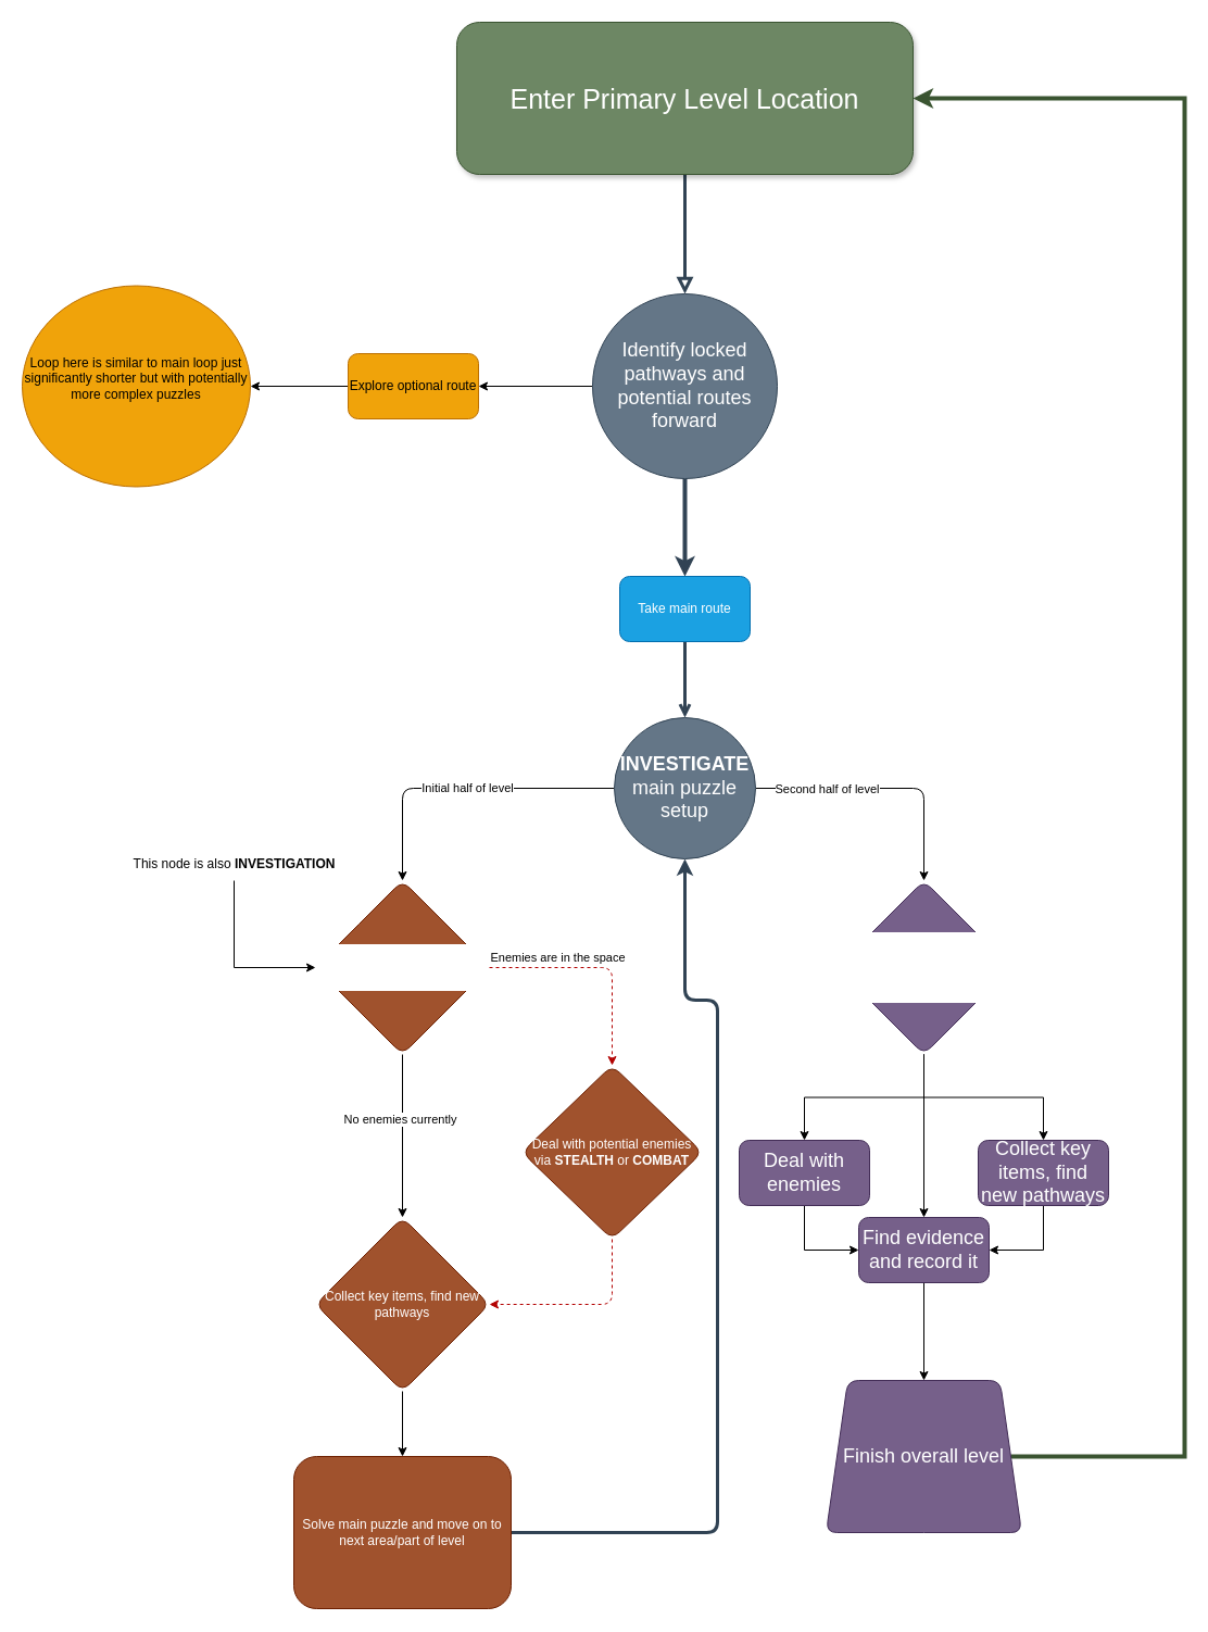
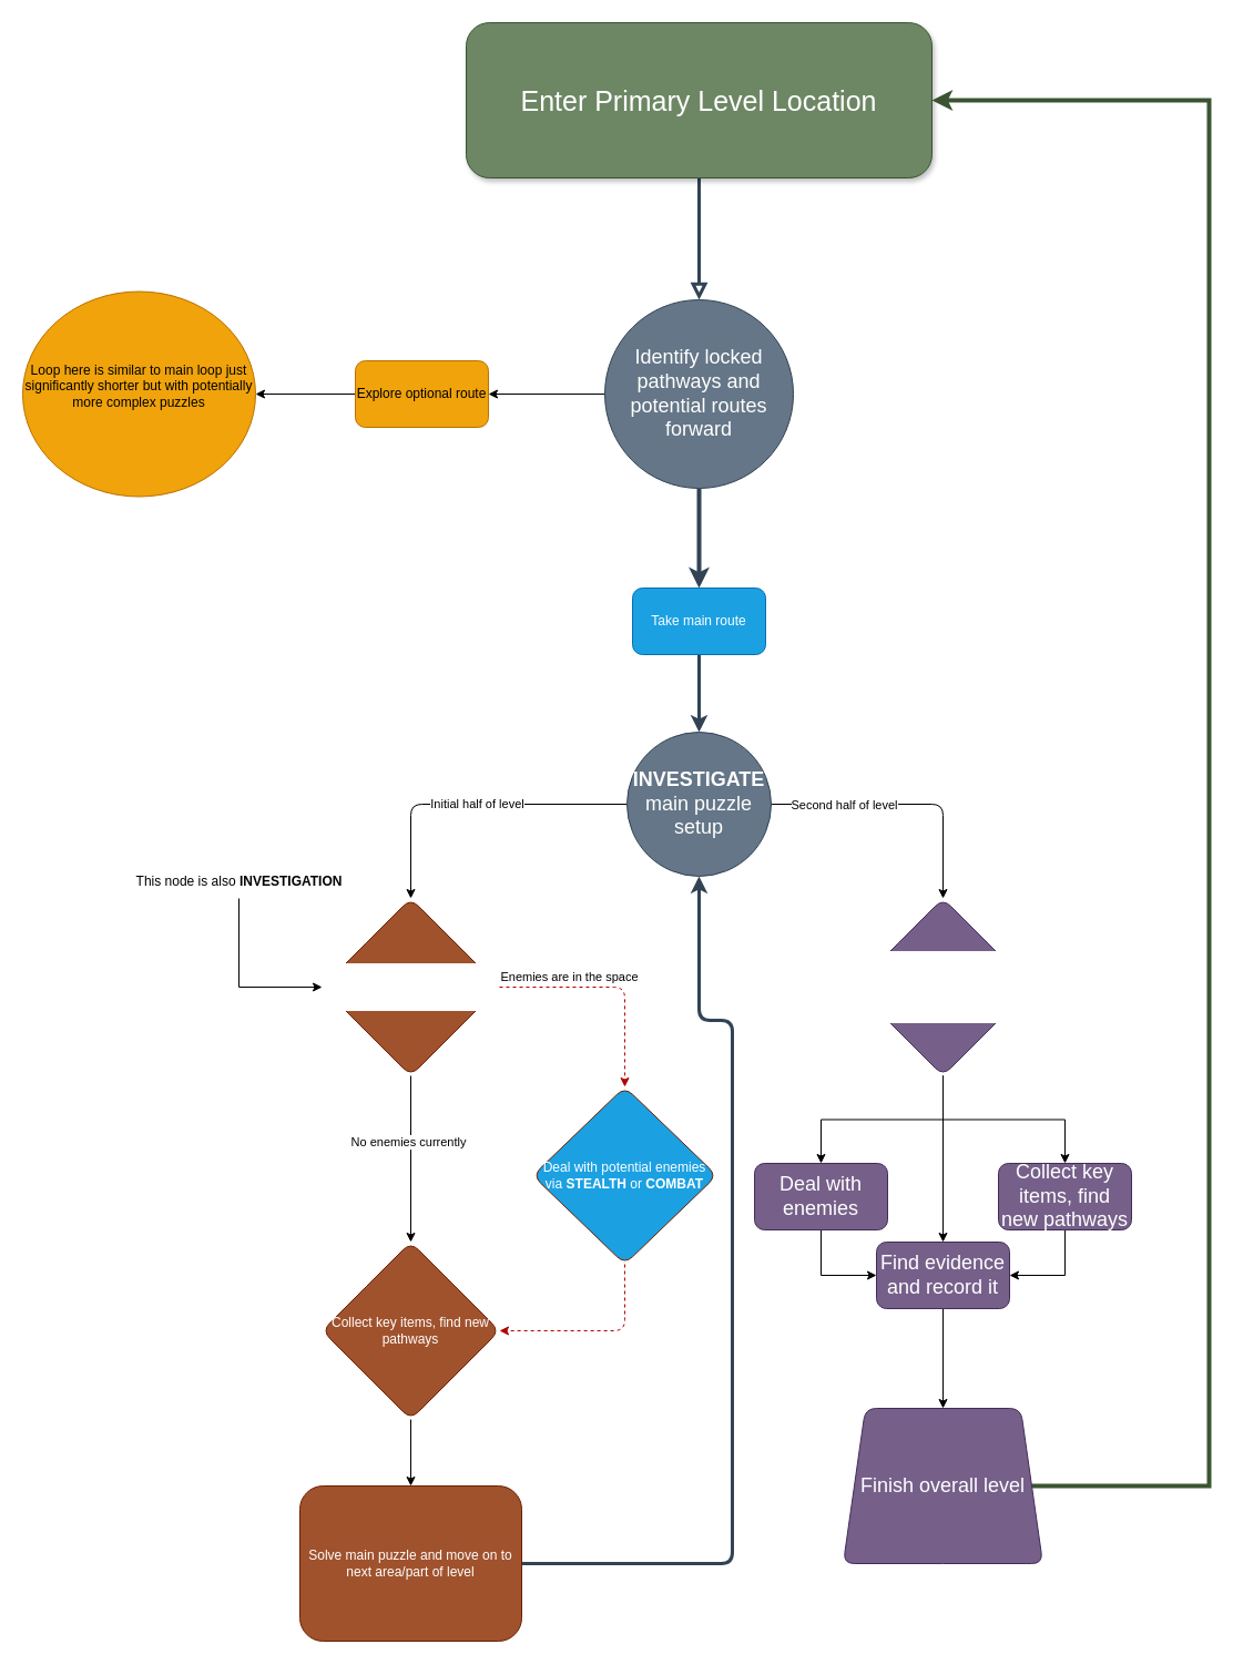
  <mxCell id="0" />
  <mxCell id="1" parent="0" />
  <mxCell id="2" value="" style="rounded=0;html=1;jettySize=auto;orthogonalLoop=1;fontSize=11;endArrow=block;endFill=0;endSize=8;strokeWidth=3;shadow=0;labelBackgroundColor=none;edgeStyle=orthogonalEdgeStyle;fillColor=#647687;strokeColor=#314354;" parent="1" source="3" edge="1"><mxGeometry relative="1" as="geometry"><mxPoint x="630" y="270" as="targetPoint" /></mxGeometry></mxCell>
  <mxCell id="3" value="Enter Primary Level Location" style="rounded=1;whiteSpace=wrap;html=1;fontSize=25;glass=0;strokeWidth=1;shadow=1;fillColor=#6d8764;fontColor=#ffffff;strokeColor=#3A5431;" parent="1" vertex="1"><mxGeometry x="420" y="20" width="420" height="140" as="geometry" /></mxCell>
  <mxCell id="4" value="" style="edgeStyle=orthogonalEdgeStyle;rounded=0;orthogonalLoop=1;jettySize=auto;html=1;" edge="1" parent="1" source="6" target="8"><mxGeometry relative="1" as="geometry" /></mxCell>
  <mxCell id="5" value="" style="edgeStyle=orthogonalEdgeStyle;rounded=0;orthogonalLoop=1;jettySize=auto;html=1;strokeWidth=4;fillColor=#647687;strokeColor=#314354;" edge="1" parent="1" source="6" target="10"><mxGeometry relative="1" as="geometry" /></mxCell>
  <mxCell id="6" value="Identify locked pathways and potential routes forward" style="ellipse;whiteSpace=wrap;html=1;aspect=fixed;fillColor=#647687;fontColor=#ffffff;strokeColor=#314354;fontSize=18;" vertex="1" parent="1"><mxGeometry x="545" y="270" width="170" height="170" as="geometry" /></mxCell>
  <mxCell id="7" value="" style="edgeStyle=orthogonalEdgeStyle;rounded=0;orthogonalLoop=1;jettySize=auto;html=1;" edge="1" parent="1" source="8" target="15"><mxGeometry relative="1" as="geometry" /></mxCell>
  <mxCell id="8" value="Explore optional route" style="whiteSpace=wrap;html=1;fillColor=#f0a30a;strokeColor=#BD7000;rounded=1;fontColor=#000000;" vertex="1" parent="1"><mxGeometry x="320" y="325" width="120" height="60" as="geometry" /></mxCell>
- <mxCell id="9" value="" style="edgeStyle=orthogonalEdgeStyle;rounded=0;orthogonalLoop=1;jettySize=auto;html=1;fillColor=#647687;strokeColor=#314354;strokeWidth=3;endArrow=open;" edge="1" parent="1" source="10" target="14"><mxGeometry relative="1" as="geometry" /></mxCell>
+ <mxCell id="9" value="" style="edgeStyle=orthogonalEdgeStyle;rounded=0;orthogonalLoop=1;jettySize=auto;html=1;fillColor=#647687;strokeColor=#314354;strokeWidth=3;" edge="1" parent="1" source="10" target="14"><mxGeometry relative="1" as="geometry" /></mxCell>
  <mxCell id="10" value="Take main route" style="whiteSpace=wrap;html=1;fillColor=#1ba1e2;fontColor=#ffffff;strokeColor=#006EAF;rounded=1;" vertex="1" parent="1"><mxGeometry x="570" y="530" width="120" height="60" as="geometry" /></mxCell>
  <mxCell id="11" value="&lt;div&gt;Initial half of level&lt;/div&gt;" style="edgeStyle=orthogonalEdgeStyle;rounded=1;orthogonalLoop=1;jettySize=auto;html=1;curved=0;" edge="1" parent="1" source="14" target="20"><mxGeometry x="-0.036" relative="1" as="geometry"><mxPoint as="offset" /></mxGeometry></mxCell>
  <mxCell id="12" value="" style="edgeStyle=orthogonalEdgeStyle;rounded=1;orthogonalLoop=1;jettySize=auto;html=1;curved=0;" edge="1" parent="1" source="14" target="28"><mxGeometry relative="1" as="geometry" /></mxCell>
  <mxCell id="13" value="&lt;div&gt;Second half of level&lt;/div&gt;" style="edgeLabel;html=1;align=center;verticalAlign=middle;resizable=0;points=[];" vertex="1" connectable="0" parent="12"><mxGeometry x="-0.633" y="-5" relative="1" as="geometry"><mxPoint x="21" y="-5" as="offset" /></mxGeometry></mxCell>
  <mxCell id="14" value="&lt;b&gt;INVESTIGATE&lt;/b&gt; main puzzle setup" style="ellipse;whiteSpace=wrap;html=1;fillColor=#647687;fontColor=#ffffff;strokeColor=#314354;fontSize=18;" vertex="1" parent="1"><mxGeometry x="565" y="660" width="130" height="130" as="geometry" /></mxCell>
  <mxCell id="15" value="&lt;div&gt;Loop here is similar to main loop just significantly shorter but with potentially more complex puzzles&lt;/div&gt;&lt;div&gt;&lt;br&gt;&lt;/div&gt;" style="ellipse;whiteSpace=wrap;html=1;fillColor=#f0a30a;strokeColor=#BD7000;fontColor=#000000;shadow=0;" vertex="1" parent="1"><mxGeometry x="20" y="262.5" width="210" height="185" as="geometry" /></mxCell>
  <mxCell id="16" value="" style="edgeStyle=orthogonalEdgeStyle;rounded=1;orthogonalLoop=1;jettySize=auto;html=1;curved=0;dashed=1;fillColor=#e51400;strokeColor=#B20000;" edge="1" parent="1" source="20" target="22"><mxGeometry relative="1" as="geometry" /></mxCell>
  <mxCell id="17" value="Enemies are in the space" style="edgeLabel;html=1;align=center;verticalAlign=middle;resizable=0;points=[];" vertex="1" connectable="0" parent="16"><mxGeometry x="-0.392" y="-1" relative="1" as="geometry"><mxPoint y="-11" as="offset" /></mxGeometry></mxCell>
  <mxCell id="18" value="" style="edgeStyle=orthogonalEdgeStyle;rounded=1;orthogonalLoop=1;jettySize=auto;html=1;curved=0;" edge="1" parent="1" source="20" target="24"><mxGeometry relative="1" as="geometry" /></mxCell>
  <mxCell id="19" value="&lt;div&gt;No enemies currently&lt;/div&gt;" style="edgeLabel;html=1;align=center;verticalAlign=middle;resizable=0;points=[];" vertex="1" connectable="0" parent="18"><mxGeometry x="-0.213" y="-3" relative="1" as="geometry"><mxPoint as="offset" /></mxGeometry></mxCell>
  <mxCell id="20" value="&lt;font style=&quot;line-height: 90%;&quot;&gt;Explore rooms to look for clues and items for the current level puzzle&lt;/font&gt;" style="rhombus;whiteSpace=wrap;html=1;fillColor=#a0522d;fontColor=#ffffff;strokeColor=#6D1F00;rounded=1;shadow=0;labelBackgroundColor=light-dark(#FFFFFF,#FFFFFF);" vertex="1" parent="1"><mxGeometry x="290" y="810" width="160" height="160" as="geometry" /></mxCell>
  <mxCell id="21" style="edgeStyle=orthogonalEdgeStyle;rounded=1;orthogonalLoop=1;jettySize=auto;html=1;exitX=0.5;exitY=1;exitDx=0;exitDy=0;curved=0;fillColor=#e51400;strokeColor=#B20000;dashed=1;" edge="1" parent="1" source="22" target="24"><mxGeometry relative="1" as="geometry" /></mxCell>
- <mxCell id="22" value="Deal with potential enemies via &lt;b&gt;STEALTH&lt;/b&gt; or &lt;b&gt;COMBAT&lt;/b&gt;" style="rhombus;whiteSpace=wrap;html=1;fillColor=#a0522d;fontColor=#ffffff;strokeColor=#6D1F00;rounded=1;" vertex="1" parent="1"><mxGeometry x="480" y="980" width="166" height="160" as="geometry" /></mxCell>
+ <mxCell id="22" value="Deal with potential enemies via &lt;b&gt;STEALTH&lt;/b&gt; or &lt;b&gt;COMBAT&lt;/b&gt;" style="rhombus;whiteSpace=wrap;html=1;fillColor=#1ba1e2;fontColor=#ffffff;strokeColor=#6D1F00;rounded=1;" vertex="1" parent="1"><mxGeometry x="480" y="980" width="166" height="160" as="geometry" /></mxCell>
  <mxCell id="23" value="" style="edgeStyle=orthogonalEdgeStyle;rounded=0;orthogonalLoop=1;jettySize=auto;html=1;" edge="1" parent="1" source="24" target="38"><mxGeometry relative="1" as="geometry" /></mxCell>
  <mxCell id="24" value="Collect key items, find new pathways" style="rhombus;whiteSpace=wrap;html=1;fillColor=#a0522d;fontColor=#ffffff;strokeColor=#6D1F00;rounded=1;" vertex="1" parent="1"><mxGeometry x="290" y="1120" width="160" height="160" as="geometry" /></mxCell>
  <mxCell id="25" value="" style="edgeStyle=orthogonalEdgeStyle;rounded=0;orthogonalLoop=1;jettySize=auto;html=1;" edge="1" parent="1" source="28" target="30"><mxGeometry relative="1" as="geometry" /></mxCell>
  <mxCell id="26" value="" style="edgeStyle=orthogonalEdgeStyle;rounded=0;orthogonalLoop=1;jettySize=auto;html=1;" edge="1" parent="1" source="28" target="32"><mxGeometry relative="1" as="geometry" /></mxCell>
  <mxCell id="27" value="" style="edgeStyle=orthogonalEdgeStyle;rounded=0;orthogonalLoop=1;jettySize=auto;html=1;" edge="1" parent="1" source="28" target="34"><mxGeometry relative="1" as="geometry" /></mxCell>
  <mxCell id="28" value="Explore rooms to find things to &lt;b&gt;RECORD&lt;/b&gt;" style="rhombus;whiteSpace=wrap;html=1;fontSize=18;fillColor=#76608a;strokeColor=#432D57;fontColor=#ffffff;rounded=1;labelBackgroundColor=light-dark(#FFFFFF,#FFFFFF);" vertex="1" parent="1"><mxGeometry x="770" y="810" width="160" height="160" as="geometry" /></mxCell>
  <mxCell id="29" style="edgeStyle=orthogonalEdgeStyle;rounded=0;orthogonalLoop=1;jettySize=auto;html=1;entryX=0;entryY=0.5;entryDx=0;entryDy=0;" edge="1" parent="1" source="30" target="32"><mxGeometry relative="1" as="geometry" /></mxCell>
  <mxCell id="30" value="Deal with enemies" style="whiteSpace=wrap;html=1;fontSize=18;fillColor=#76608a;strokeColor=#432D57;fontColor=#ffffff;rounded=1;labelBackgroundColor=none;" vertex="1" parent="1"><mxGeometry x="680" y="1049" width="120" height="60" as="geometry" /></mxCell>
  <mxCell id="31" value="" style="edgeStyle=orthogonalEdgeStyle;rounded=0;orthogonalLoop=1;jettySize=auto;html=1;" edge="1" parent="1" source="32" target="40"><mxGeometry relative="1" as="geometry" /></mxCell>
  <mxCell id="32" value="Find evidence and record it" style="whiteSpace=wrap;html=1;fontSize=18;fillColor=#76608a;strokeColor=#432D57;fontColor=#ffffff;rounded=1;labelBackgroundColor=none;" vertex="1" parent="1"><mxGeometry x="790" y="1120" width="120" height="60" as="geometry" /></mxCell>
  <mxCell id="33" style="edgeStyle=orthogonalEdgeStyle;rounded=0;orthogonalLoop=1;jettySize=auto;html=1;exitX=0.5;exitY=1;exitDx=0;exitDy=0;entryX=1;entryY=0.5;entryDx=0;entryDy=0;" edge="1" parent="1" source="34" target="32"><mxGeometry relative="1" as="geometry" /></mxCell>
  <mxCell id="34" value="Collect key items, find new pathways" style="whiteSpace=wrap;html=1;fontSize=18;fillColor=#76608a;strokeColor=#432D57;fontColor=#ffffff;rounded=1;labelBackgroundColor=none;" vertex="1" parent="1"><mxGeometry x="900" y="1049" width="120" height="60" as="geometry" /></mxCell>
  <mxCell id="35" style="edgeStyle=orthogonalEdgeStyle;rounded=0;orthogonalLoop=1;jettySize=auto;html=1;entryX=0;entryY=0.5;entryDx=0;entryDy=0;" edge="1" parent="1" source="36" target="20"><mxGeometry relative="1" as="geometry" /></mxCell>
  <mxCell id="36" value="This node is also&amp;nbsp;&lt;b&gt;INVESTIGATION&lt;/b&gt;" style="text;html=1;align=center;verticalAlign=middle;resizable=0;points=[];autosize=1;strokeColor=none;fillColor=none;" vertex="1" parent="1"><mxGeometry x="110" y="780" width="210" height="30" as="geometry" /></mxCell>
  <mxCell id="37" style="edgeStyle=orthogonalEdgeStyle;rounded=1;orthogonalLoop=1;jettySize=auto;html=1;entryX=0.5;entryY=1;entryDx=0;entryDy=0;curved=0;fillColor=#647687;strokeColor=#314354;strokeWidth=3;" edge="1" parent="1" source="38" target="14"><mxGeometry relative="1" as="geometry"><Array as="points"><mxPoint x="660" y="1410" /><mxPoint x="660" y="920" /><mxPoint x="630" y="920" /></Array></mxGeometry></mxCell>
  <mxCell id="38" value="Solve main puzzle and move on to next area/part of level" style="rounded=1;whiteSpace=wrap;html=1;fillColor=#a0522d;strokeColor=#6D1F00;fontColor=#ffffff;" vertex="1" parent="1"><mxGeometry x="270" y="1340" width="200" height="140" as="geometry" /></mxCell>
  <mxCell id="39" style="edgeStyle=orthogonalEdgeStyle;rounded=0;orthogonalLoop=1;jettySize=auto;html=1;exitX=1;exitY=0.5;exitDx=0;exitDy=0;entryX=1;entryY=0.5;entryDx=0;entryDy=0;fillColor=#6d8764;strokeColor=#3A5431;strokeWidth=4;" edge="1" parent="1" source="40" target="3"><mxGeometry relative="1" as="geometry"><Array as="points"><mxPoint x="1090" y="1340" /><mxPoint x="1090" y="90" /></Array></mxGeometry></mxCell>
  <mxCell id="40" value="Finish overall level" style="shape=trapezoid;perimeter=trapezoidPerimeter;whiteSpace=wrap;html=1;fixedSize=1;fontSize=18;fillColor=#76608a;strokeColor=#432D57;fontColor=#ffffff;rounded=1;labelBackgroundColor=none;" vertex="1" parent="1"><mxGeometry x="760" y="1270" width="180" height="140" as="geometry" /></mxCell>
